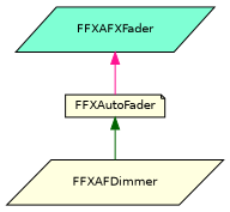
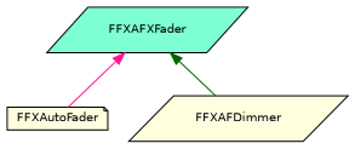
  digraph {
    node [color=black fillcolor=lightyellow fontname=Helvetica fontsize=10 shape=parallelogram style=filled]
    edge [dir=back fontname=Helvetica fontsize=10 labelfontname=Helvetica labelfontsize=10 style=solid]
    n1 [fontcolor=black height=0.2 label=FFXAutoFader shape=note width=0.4]
    n2 [height=0.2 label=FFXAFDimmer width=0.4]
    n3 [fillcolor=aquamarine height=0.2 label=FFXAFXFader width=0.4]
-   n1 -> n2 [color=darkgreen]
+   n3 -> n2 [color=darkgreen]
    n3 -> n1 [color=deeppink]
  }
